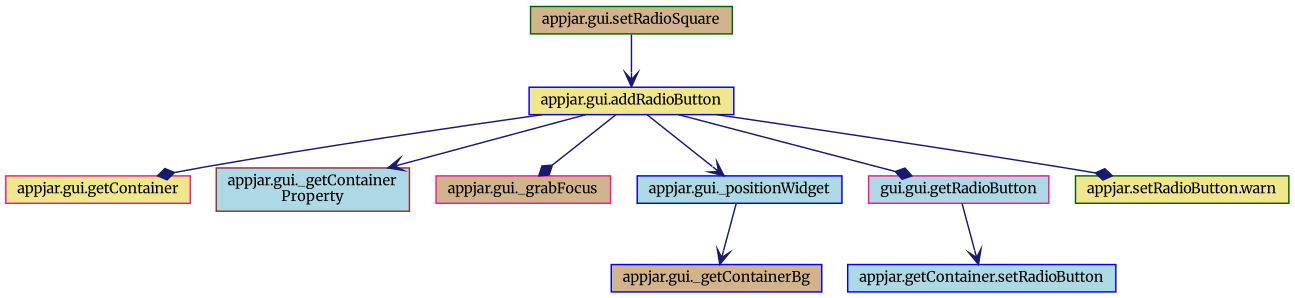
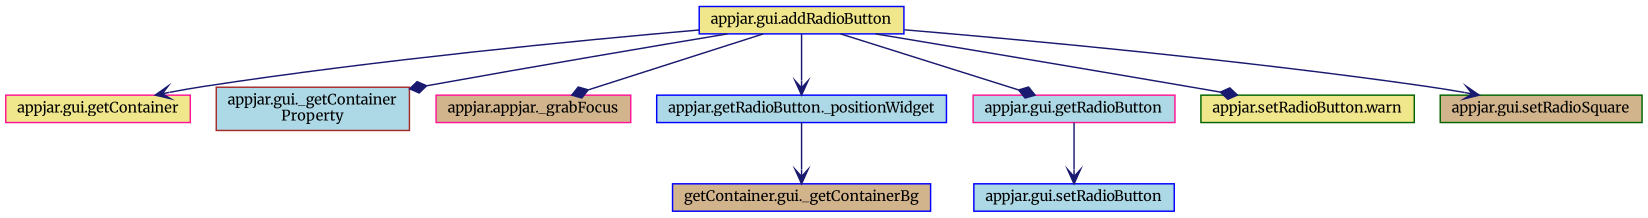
  digraph {
    fontname=Merriweather
    rankdir=TB
    node [color=blue fillcolor=lightblue fontname=Merriweather fontsize=10 shape=record style=filled]
    edge [arrowhead=vee color=midnightblue fontname=Merriweather fontsize=10 labelfontname=Helvetica labelfontsize=10 style=solid]
    n1 [fillcolor=khaki fontcolor=black height=0.2 label="appjar.gui.addRadioButton" width=0.4]
    n2 [color=deeppink fillcolor=khaki height=0.2 label="appjar.gui.getContainer" width=0.4]
    n3 [color=brown height=0.2 label="appjar.gui._getContainer\lProperty" width=0.4]
-   n4 [color=deeppink fillcolor=tan height=0.2 label="appjar.gui._grabFocus" width=0.4]
-   n5 [height=0.2 label="appjar.gui._positionWidget" width=0.4]
-   n6 [color=deeppink height=0.2 label="gui.gui.getRadioButton" width=0.4]
+   n4 [color=deeppink fillcolor=tan height=0.2 label="appjar.appjar._grabFocus" width=0.4]
+   n5 [height=0.2 label="appjar.getRadioButton._positionWidget" width=0.4]
+   n6 [color=deeppink height=0.2 label="appjar.gui.getRadioButton" width=0.4]
    n7 [color=darkgreen fillcolor=khaki height=0.2 label="appjar.setRadioButton.warn" width=0.4]
    n8 [color=darkgreen fillcolor=tan height=0.2 label="appjar.gui.setRadioSquare" width=0.4]
-   n9 [fillcolor=tan height=0.2 label="appjar.gui._getContainerBg" width=0.4]
-   n10 [height=0.2 label="appjar.getContainer.setRadioButton" width=0.4]
-   n1 -> n2 [arrowhead=diamond]
-   n1 -> n3
+   n9 [fillcolor=tan height=0.2 label="getContainer.gui._getContainerBg" width=0.4]
+   n10 [height=0.2 label="appjar.gui.setRadioButton" width=0.4]
+   n1 -> n2
+   n1 -> n3 [arrowhead=diamond]
    n1 -> n4 [arrowhead=diamond]
    n1 -> n5
    n1 -> n6 [arrowhead=diamond]
    n1 -> n7 [arrowhead=diamond]
-   n8 -> n1
+   n1 -> n8
    n5 -> n9
    n6 -> n10
  }
